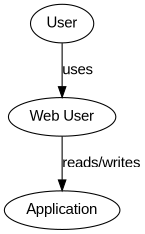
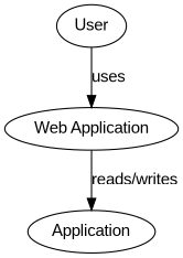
  digraph {
    fontname="Liberation Sans"
    node [fontname="Liberation Sans" type=application]
    edge [fontname="Liberation Sans"]
-   n1 [label="Web User"]
+   n1 [label="Web Application"]
    n2 [label=Application]
    n3 [label=User type=business]
    n1 -> n2 [label="reads/writes"]
    n3 -> n1 [label=uses]
  }
